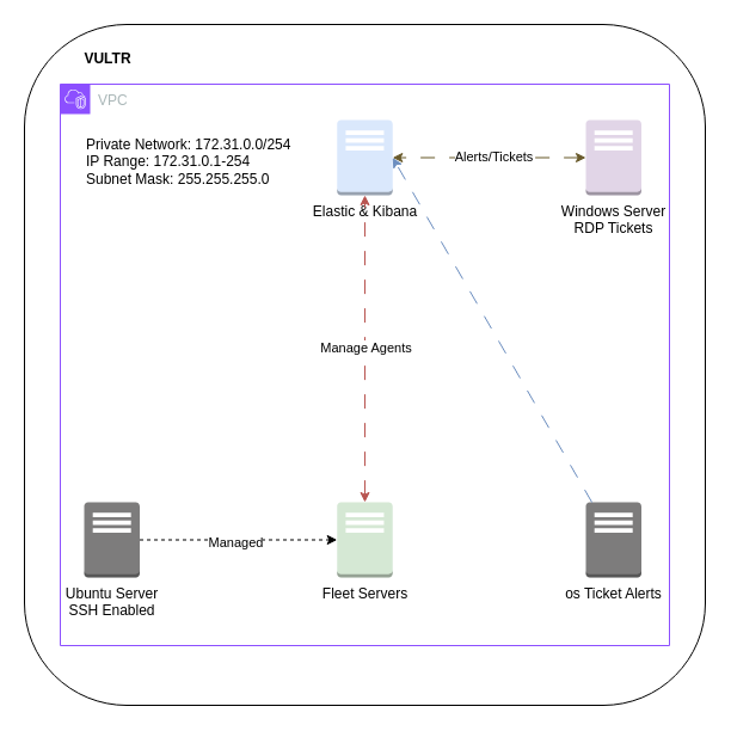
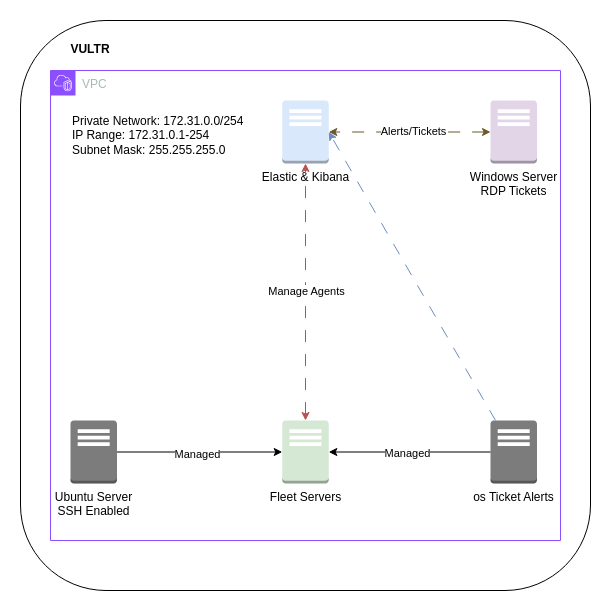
  <mxCell id="0" />
  <mxCell id="1" parent="0" />
  <mxCell id="2" value="" style="rounded=1;whiteSpace=wrap;html=1;" vertex="1" parent="1"><mxGeometry x="20" y="20" width="570" height="570" as="geometry" /></mxCell>
  <mxCell id="3" value="Windows Server&lt;div&gt;&lt;span style=&quot;background-color: initial;&quot;&gt;RDP Tickets&lt;/span&gt;&lt;/div&gt;" style="outlineConnect=0;dashed=0;verticalLabelPosition=bottom;verticalAlign=top;align=center;html=1;shape=mxgraph.aws3.traditional_server;fillColor=#e1d5e7;strokeColor=#9673a6;" vertex="1" parent="1"><mxGeometry x="490" y="100" width="46.5" height="63" as="geometry" /></mxCell>
  <mxCell id="4" value="VULTR" style="text;html=1;align=center;verticalAlign=middle;whiteSpace=wrap;rounded=0;fontStyle=1" vertex="1" parent="1"><mxGeometry x="60" y="33.5" width="60" height="30" as="geometry" /></mxCell>
  <mxCell id="5" value="VPC" style="points=[[0,0],[0.25,0],[0.5,0],[0.75,0],[1,0],[1,0.25],[1,0.5],[1,0.75],[1,1],[0.75,1],[0.5,1],[0.25,1],[0,1],[0,0.75],[0,0.5],[0,0.25]];outlineConnect=0;gradientColor=none;html=1;whiteSpace=wrap;fontSize=12;fontStyle=0;container=1;pointerEvents=0;collapsible=0;recursiveResize=0;shape=mxgraph.aws4.group;grIcon=mxgraph.aws4.group_vpc2;strokeColor=#8C4FFF;fillColor=none;verticalAlign=top;align=left;spacingLeft=30;fontColor=#AAB7B8;dashed=0;" vertex="1" parent="1"><mxGeometry x="50" y="70" width="510" height="470" as="geometry" /></mxCell>
  <mxCell id="6" value="Elastic &amp;amp; Kibana" style="outlineConnect=0;dashed=0;verticalLabelPosition=bottom;verticalAlign=top;align=center;html=1;shape=mxgraph.aws3.traditional_server;fillColor=#dae8fc;strokeColor=#415573;" vertex="1" parent="5"><mxGeometry x="231.75" y="30" width="46.5" height="63" as="geometry" /></mxCell>
  <mxCell id="7" value="os Ticket Alerts" style="outlineConnect=0;dashed=0;verticalLabelPosition=bottom;verticalAlign=top;align=center;html=1;shape=mxgraph.aws3.traditional_server;fillColor=#7D7C7C;gradientColor=none;" vertex="1" parent="5"><mxGeometry x="440" y="350" width="46.5" height="63" as="geometry" /></mxCell>
  <mxCell id="8" value="Ubuntu Server&lt;div&gt;SSH Enabled&lt;/div&gt;" style="outlineConnect=0;dashed=0;verticalLabelPosition=bottom;verticalAlign=top;align=center;html=1;shape=mxgraph.aws3.traditional_server;fillColor=#7D7C7C;gradientColor=none;" vertex="1" parent="5"><mxGeometry x="20" y="350" width="46.5" height="63" as="geometry" /></mxCell>
  <mxCell id="9" value="Fleet Servers" style="outlineConnect=0;dashed=0;verticalLabelPosition=bottom;verticalAlign=top;align=center;html=1;shape=mxgraph.aws3.traditional_server;fillColor=#d5e8d4;strokeColor=#304226;" vertex="1" parent="5"><mxGeometry x="231.75" y="350" width="46.5" height="63" as="geometry" /></mxCell>
- <mxCell id="10" style="edgeStyle=orthogonalEdgeStyle;rounded=0;orthogonalLoop=1;jettySize=auto;html=1;dashed=1;" edge="1" parent="5" source="8" target="9"><mxGeometry relative="1" as="geometry" /></mxCell>
+ <mxCell id="10" style="edgeStyle=orthogonalEdgeStyle;rounded=0;orthogonalLoop=1;jettySize=auto;html=1;" edge="1" parent="5" source="8" target="9"><mxGeometry relative="1" as="geometry" /></mxCell>
  <mxCell id="11" value="Managed" style="edgeLabel;html=1;align=center;verticalAlign=middle;resizable=0;points=[];" vertex="1" connectable="0" parent="10"><mxGeometry x="-0.04" y="-1" relative="1" as="geometry"><mxPoint x="1" y="1" as="offset" /></mxGeometry></mxCell>
+ <mxCell id="12" style="edgeStyle=orthogonalEdgeStyle;rounded=0;orthogonalLoop=1;jettySize=auto;html=1;entryX=1;entryY=0.5;entryDx=0;entryDy=0;entryPerimeter=0;" edge="1" parent="5" source="7" target="9"><mxGeometry relative="1" as="geometry" /></mxCell>
+ <mxCell id="13" value="Managed" style="edgeLabel;html=1;align=center;verticalAlign=middle;resizable=0;points=[];" vertex="1" connectable="0" parent="12"><mxGeometry x="0.042" y="1" relative="1" as="geometry"><mxPoint as="offset" /></mxGeometry></mxCell>
  <mxCell id="14" style="edgeStyle=orthogonalEdgeStyle;rounded=0;orthogonalLoop=1;jettySize=auto;html=1;startArrow=classic;startFill=1;fillColor=#f8cecc;strokeColor=#b85450;dashed=1;dashPattern=12 12;" edge="1" parent="5" source="9" target="6"><mxGeometry relative="1" as="geometry" /></mxCell>
  <mxCell id="15" value="Manage Agents" style="edgeLabel;html=1;align=center;verticalAlign=middle;resizable=0;points=[];" vertex="1" connectable="0" parent="14"><mxGeometry x="0.011" relative="1" as="geometry"><mxPoint as="offset" /></mxGeometry></mxCell>
  <mxCell id="16" style="rounded=0;orthogonalLoop=1;jettySize=auto;html=1;entryX=1;entryY=0.5;entryDx=0;entryDy=0;entryPerimeter=0;fillColor=#dae8fc;strokeColor=#6c8ebf;dashed=1;dashPattern=12 12;" edge="1" parent="5" source="7" target="6"><mxGeometry relative="1" as="geometry" /></mxCell>
  <mxCell id="17" value="Private Network: 172.31.0.0/254&lt;div&gt;IP Range: 172.31.0.1-254&lt;/div&gt;&lt;div&gt;Subnet Mask: 255.255.255.0&lt;/div&gt;" style="text;html=1;align=left;verticalAlign=middle;whiteSpace=wrap;rounded=0;" vertex="1" parent="5"><mxGeometry x="20" y="30" width="180" height="70" as="geometry" /></mxCell>
  <mxCell id="18" style="edgeStyle=orthogonalEdgeStyle;rounded=0;orthogonalLoop=1;jettySize=auto;html=1;entryX=1;entryY=0.5;entryDx=0;entryDy=0;entryPerimeter=0;startArrow=classic;startFill=1;fillColor=#fff2cc;strokeColor=#695A2B;dashed=1;dashPattern=12 12;" edge="1" parent="1" source="3" target="6"><mxGeometry relative="1" as="geometry" /></mxCell>
  <mxCell id="19" value="Alerts/Tickets" style="edgeLabel;html=1;align=center;verticalAlign=middle;resizable=0;points=[];" vertex="1" connectable="0" parent="18"><mxGeometry x="-0.037" y="-1" relative="1" as="geometry"><mxPoint as="offset" /></mxGeometry></mxCell>
